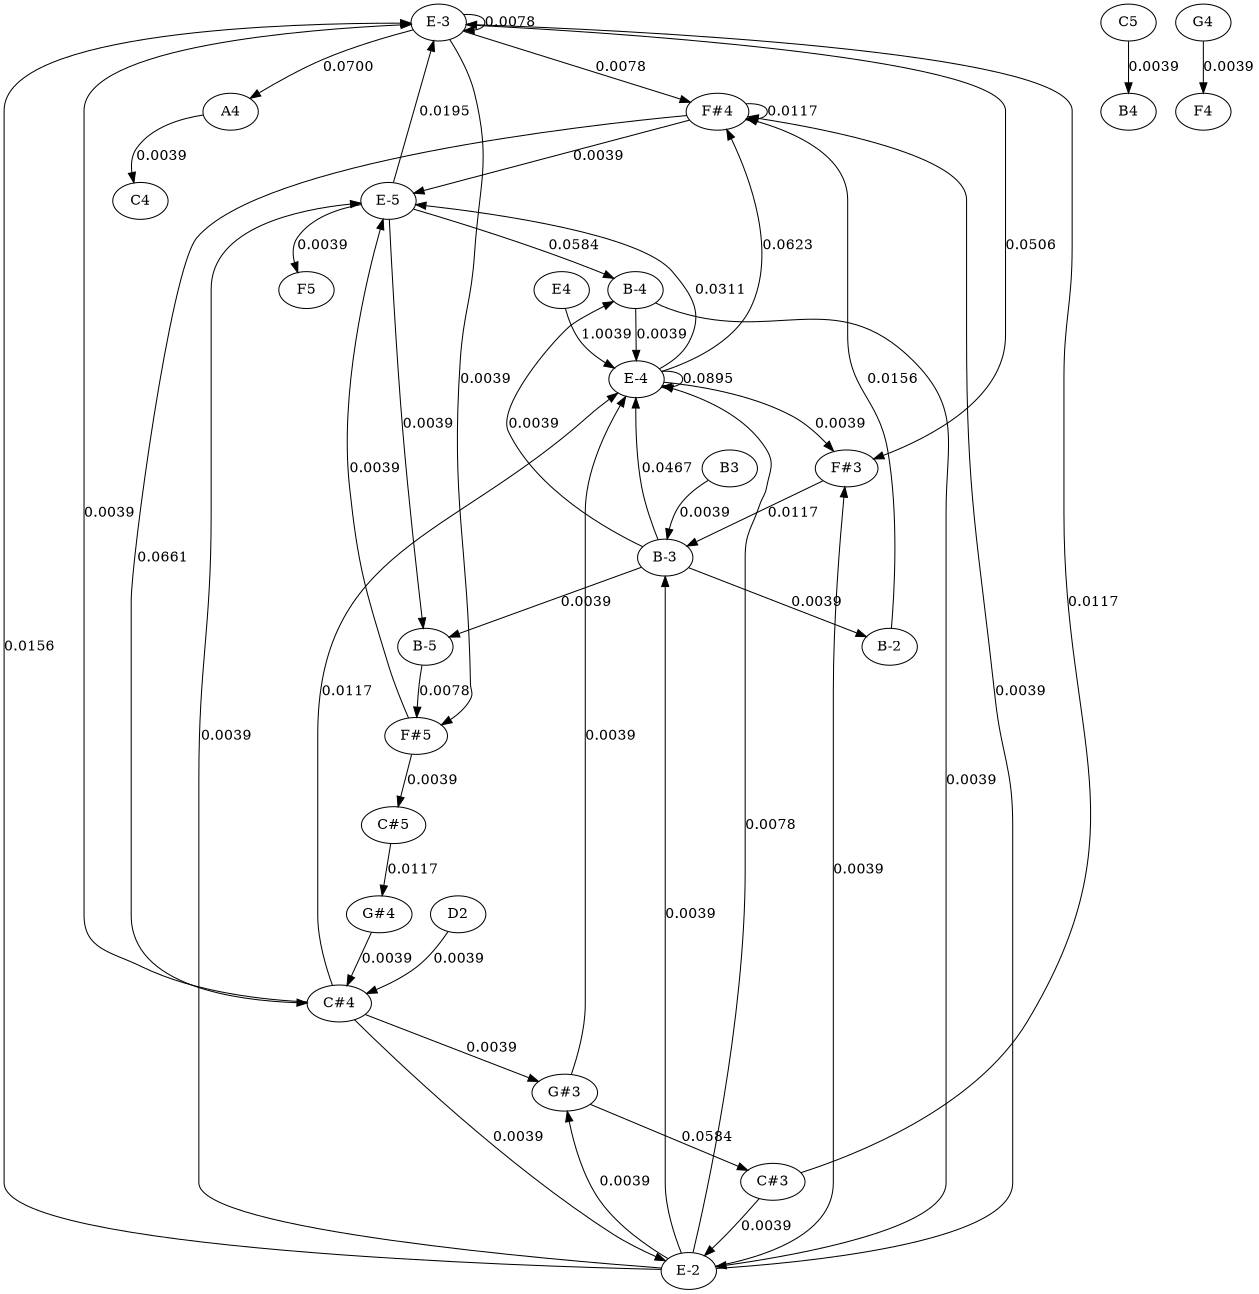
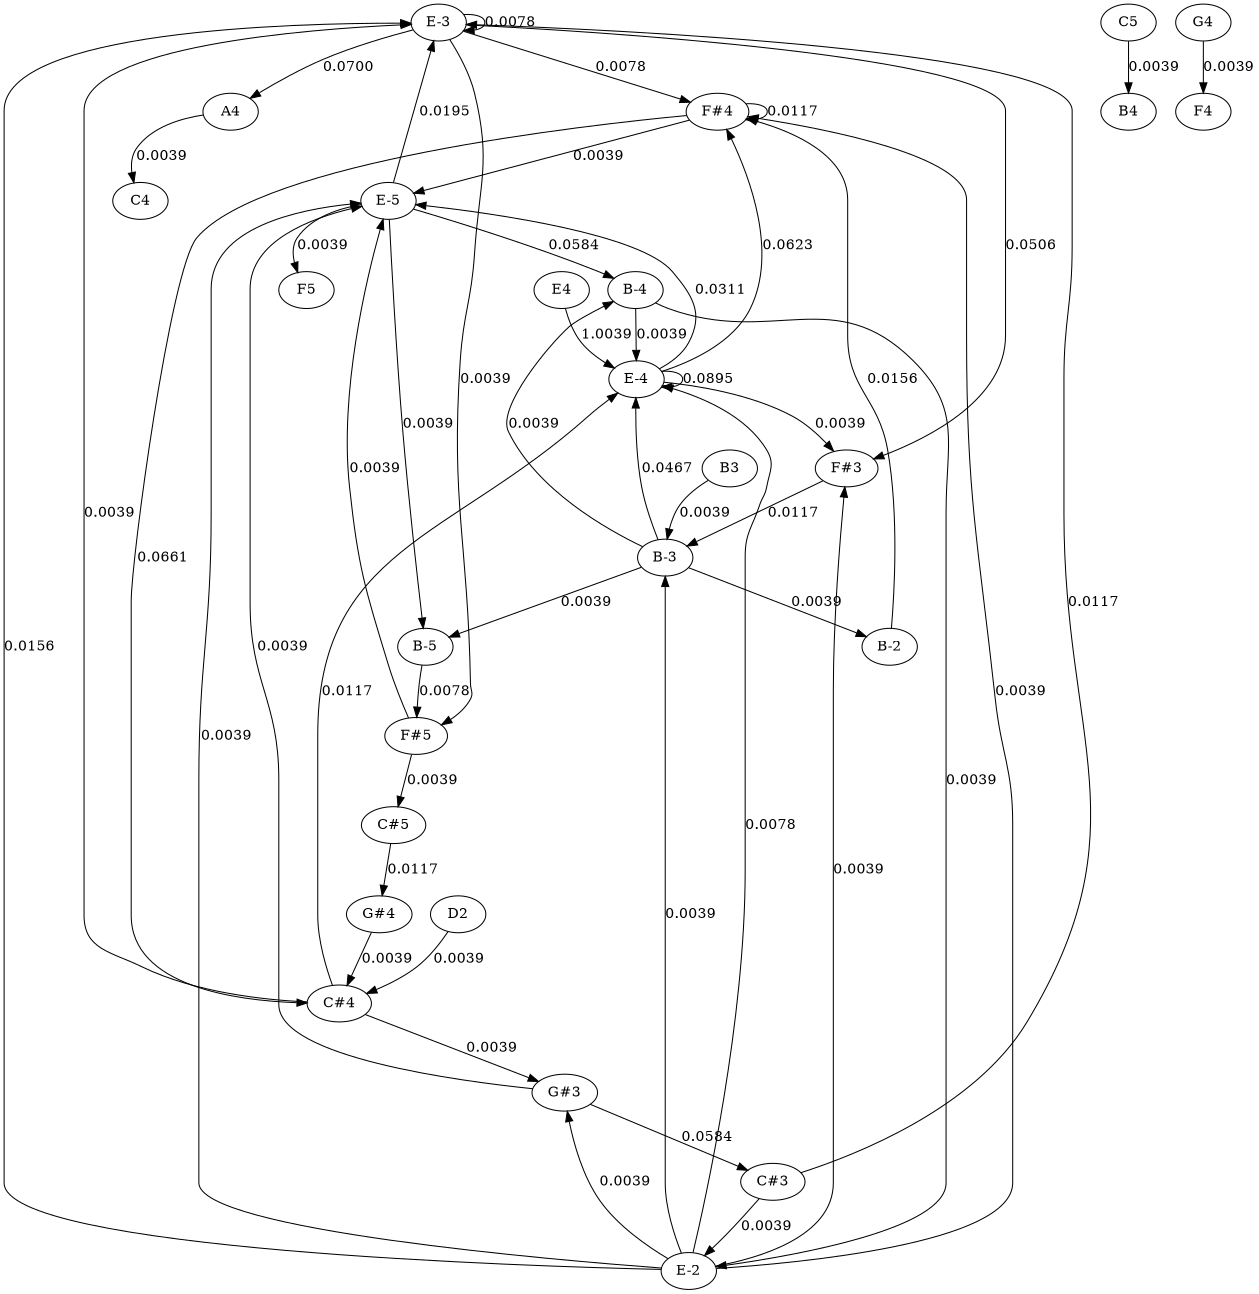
  strict graph {
    edge [arrowtype=normal dir=forward]
    A4 [height=0.5 width=0.75]
    C4 [height=0.5 width=0.75]
    "B-3" [height=0.5 width=0.75]
    "E-4" [height=0.5 width=0.75]
    "B-2" [height=0.5 width=0.75]
    "B-4" [height=0.5 width=0.75]
    "B-5" [height=0.5 width=0.75]
    "F#4" [height=0.5 width=0.75]
    "E-5" [height=0.5 width=0.75]
    "F#3" [height=0.5 width=0.75]
    "E-2" [height=0.5 width=0.75]
    "F#5" [height=0.5 width=0.75]
    "C#4" [height=0.5 width=0.75187]
    "E-3" [height=0.5 width=0.75]
    F5 [height=0.5 width=0.75]
    "G#3" [height=0.5 width=0.75927]
    "C#5" [height=0.5 width=0.75187]
    "C#3" [height=0.5 width=0.75187]
    "G#4" [height=0.5 width=0.75927]
    B3 [height=0.5 width=0.75]
    C5 [height=0.5 width=0.75]
    B4 [height=0.5 width=0.75]
    n23 [height=0.5 label=D2 width=0.75]
    E4 [height=0.5 width=0.75]
    G4 [height=0.5 width=0.75]
    F4 [height=0.5 width=0.75]
    A4 -- C4 [label=0.0039]
    "B-3" -- "E-4" [label=0.0467]
    "B-3" -- "B-2" [label=0.0039]
    "B-3" -- "B-4" [label=0.0039]
    "B-3" -- "B-5" [label=0.0039]
    "E-4" -- "E-4" [label=0.0895]
    "E-4" -- "F#4" [label=0.0623]
    "E-4" -- "E-5" [label=0.0311]
    "E-4" -- "F#3" [label=0.0039]
    "B-2" -- "F#4" [label=0.0156]
    "B-4" -- "E-4" [label=0.0039]
    "B-4" -- "E-2" [label=0.0039]
    "B-5" -- "F#5" [label=0.0078]
    "F#4" -- "F#4" [label=0.0117]
    "F#4" -- "E-5" [label=0.0039]
    "F#4" -- "C#4" [label=0.0661]
    "E-5" -- "B-4" [label=0.0584]
    "E-5" -- "B-5" [label=0.0039]
    "E-5" -- "E-3" [label=0.0195]
    "E-5" -- F5 [label=0.0039]
    "F#3" -- "B-3" [label=0.0117]
    "E-2" -- "B-3" [label=0.0039]
    "E-2" -- "E-4" [label=0.0078]
    "E-2" -- "F#4" [label=0.0039]
    "E-2" -- "E-5" [label=0.0039]
    "E-2" -- "F#3" [label=0.0039]
    "E-2" -- "E-3" [label=0.0156]
    "E-2" -- "G#3" [label=0.0039]
    "F#5" -- "E-5" [label=0.0039]
    "F#5" -- "C#5" [label=0.0039]
    "C#4" -- "E-4" [label=0.0117]
-   "C#4" -- "E-2" [label=0.0039]
    "C#4" -- "E-3" [label=0.0039]
    "C#4" -- "G#3" [label=0.0039]
    "E-3" -- A4 [label=0.0700]
    "E-3" -- "F#4" [label=0.0078]
    "E-3" -- "F#3" [label=0.0506]
    "E-3" -- "F#5" [label=0.0039]
    "E-3" -- "E-3" [label=0.0078]
-   "G#3" -- "E-4" [label=0.0039]
+   "G#3" -- "E-5" [label=0.0039]
    "G#3" -- "C#3" [label=0.0584]
    "C#5" -- "G#4" [label=0.0117]
    "C#3" -- "E-2" [label=0.0039]
    "C#3" -- "E-3" [label=0.0117]
    "G#4" -- "C#4" [label=0.0039]
    B3 -- "B-3" [label=0.0039]
    C5 -- B4 [label=0.0039]
    n23 -- "C#4" [label=0.0039]
    E4 -- "E-4" [label=1.0039]
    G4 -- F4 [label=0.0039]
  }
